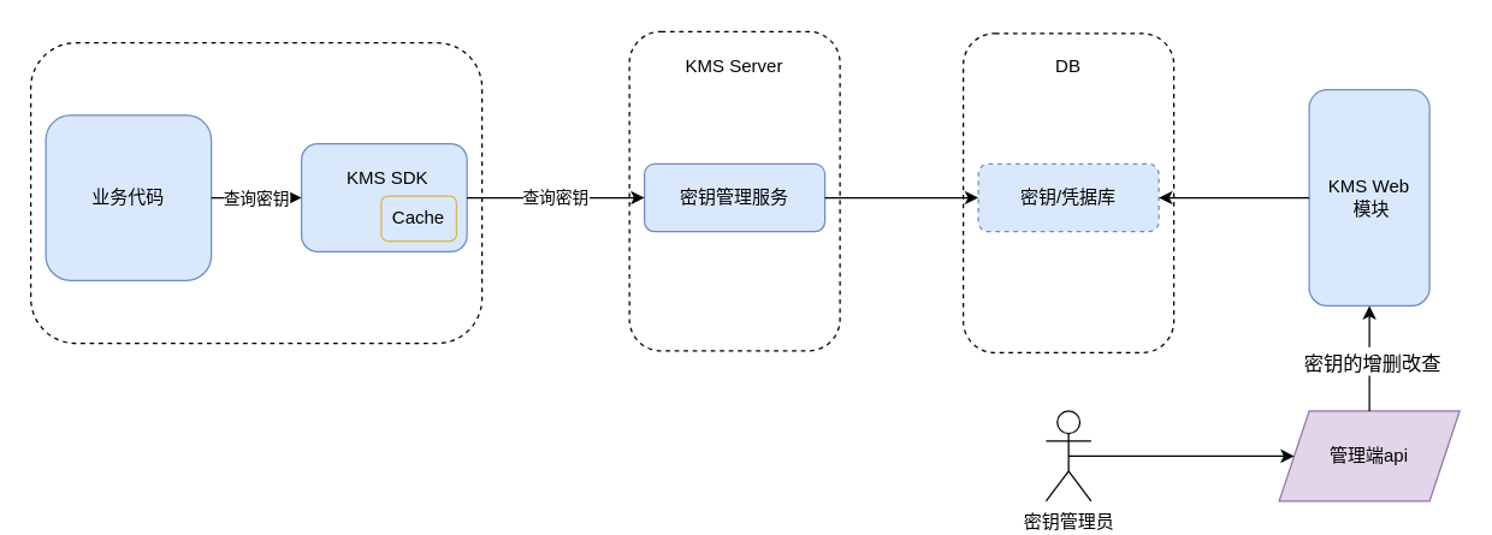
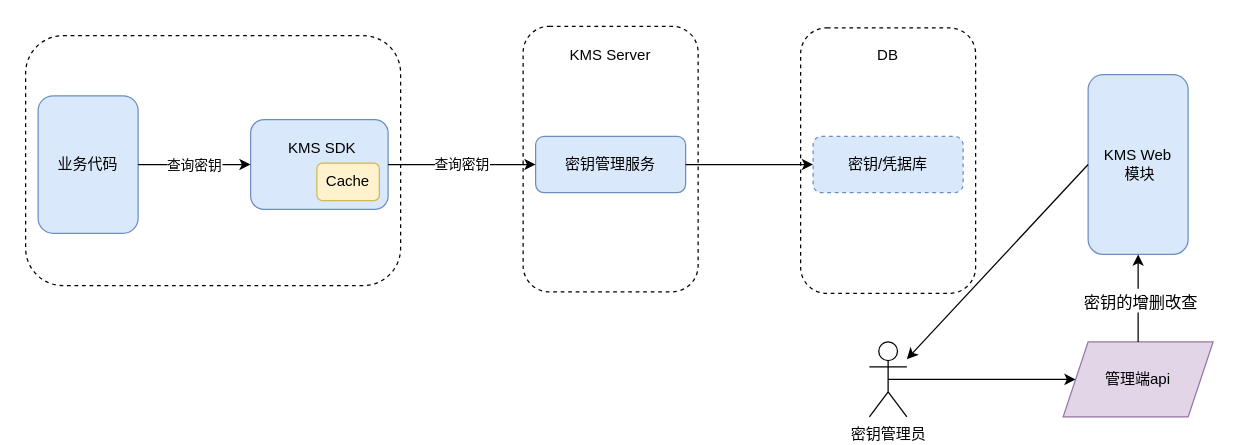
  <mxCell id="0" />
  <mxCell id="1" parent="0" />
  <mxCell id="2" value="" style="rounded=1;whiteSpace=wrap;html=1;dashed=1;" vertex="1" parent="1"><mxGeometry x="20" y="28" width="300" height="200" as="geometry" /></mxCell>
- <mxCell id="3" value="业务代码" style="rounded=1;whiteSpace=wrap;html=1;fillColor=#dae8fc;strokeColor=#6c8ebf;" vertex="1" parent="1"><mxGeometry x="30" y="76.13" width="110" height="110" as="geometry" /></mxCell>
+ <mxCell id="3" value="业务代码" style="rounded=1;whiteSpace=wrap;html=1;fillColor=#dae8fc;strokeColor=#6c8ebf;" vertex="1" parent="1"><mxGeometry x="30" y="76.13" width="80" height="110" as="geometry" /></mxCell>
  <mxCell id="4" value="" style="rounded=1;whiteSpace=wrap;html=1;fillColor=#dae8fc;strokeColor=#6c8ebf;" vertex="1" parent="1"><mxGeometry x="200" y="95.19" width="110" height="71.88" as="geometry" /></mxCell>
  <mxCell id="5" value="" style="endArrow=classic;html=1;rounded=0;exitX=1;exitY=0.5;exitDx=0;exitDy=0;" edge="1" parent="1" source="3" target="4"><mxGeometry width="50" height="50" relative="1" as="geometry"><mxPoint x="340" y="163" as="sourcePoint" /><mxPoint x="390" y="113" as="targetPoint" /></mxGeometry></mxCell>
  <mxCell id="6" value="查询密钥" style="edgeLabel;html=1;align=center;verticalAlign=middle;resizable=0;points=[];" vertex="1" connectable="0" parent="5"><mxGeometry x="-0.033" relative="1" as="geometry"><mxPoint as="offset" /></mxGeometry></mxCell>
  <mxCell id="7" value="" style="rounded=1;whiteSpace=wrap;html=1;dashed=1;align=center;" vertex="1" parent="1"><mxGeometry x="418" y="20.5" width="140" height="212.5" as="geometry" /></mxCell>
  <mxCell id="8" value="KMS Server" style="text;html=1;strokeColor=none;fillColor=none;align=center;verticalAlign=middle;whiteSpace=wrap;rounded=0;dashed=1;" vertex="1" parent="1"><mxGeometry x="453" y="31.75" width="70" height="25" as="geometry" /></mxCell>
  <mxCell id="9" value="密钥管理服务" style="rounded=1;whiteSpace=wrap;html=1;fillColor=#dae8fc;strokeColor=#6c8ebf;" vertex="1" parent="1"><mxGeometry x="428" y="108.63" width="120" height="45" as="geometry" /></mxCell>
  <mxCell id="10" value="" style="rounded=1;whiteSpace=wrap;html=1;dashed=1;align=center;" vertex="1" parent="1"><mxGeometry x="640" y="21.75" width="140" height="212.5" as="geometry" /></mxCell>
  <mxCell id="11" value="DB" style="text;html=1;strokeColor=none;fillColor=none;align=center;verticalAlign=middle;whiteSpace=wrap;rounded=0;dashed=1;" vertex="1" parent="1"><mxGeometry x="680" y="29.25" width="60" height="30" as="geometry" /></mxCell>
  <mxCell id="12" value="密钥/凭据库" style="rounded=1;whiteSpace=wrap;html=1;fillColor=#dae8fc;strokeColor=#6c8ebf;dashed=1;" vertex="1" parent="1"><mxGeometry x="650" y="108.63" width="120" height="45" as="geometry" /></mxCell>
  <mxCell id="13" value="KMS Web&lt;br&gt;&amp;nbsp;模块" style="rounded=1;whiteSpace=wrap;html=1;fillColor=#dae8fc;strokeColor=#6c8ebf;" vertex="1" parent="1"><mxGeometry x="870" y="59.25" width="80" height="143.75" as="geometry" /></mxCell>
- <mxCell id="14" value="" style="endArrow=classic;html=1;rounded=0;exitX=0;exitY=0.5;exitDx=0;exitDy=0;entryX=1;entryY=0.5;entryDx=0;entryDy=0;" edge="1" parent="1" source="13" target="12"><mxGeometry width="50" height="50" relative="1" as="geometry"><mxPoint x="470" y="113" as="sourcePoint" /><mxPoint x="520" y="63" as="targetPoint" /></mxGeometry></mxCell>
+ <mxCell id="14" value="" style="endArrow=classic;html=1;rounded=0;exitX=0;exitY=0.5;exitDx=0;exitDy=0;" edge="1" parent="1" source="13" target="23"><mxGeometry width="50" height="50" relative="1" as="geometry"><mxPoint x="470" y="113" as="sourcePoint" /><mxPoint x="520" y="63" as="targetPoint" /></mxGeometry></mxCell>
  <mxCell id="15" value="" style="endArrow=classic;html=1;rounded=0;entryX=0;entryY=0.5;entryDx=0;entryDy=0;exitX=1;exitY=0.5;exitDx=0;exitDy=0;" edge="1" parent="1" source="9" target="12"><mxGeometry width="50" height="50" relative="1" as="geometry"><mxPoint x="470" y="113" as="sourcePoint" /><mxPoint x="520" y="63" as="targetPoint" /></mxGeometry></mxCell>
  <mxCell id="16" value="查询密钥" style="endArrow=classic;html=1;rounded=0;exitX=1;exitY=0.5;exitDx=0;exitDy=0;" edge="1" parent="1" source="4" target="9"><mxGeometry width="50" height="50" relative="1" as="geometry"><mxPoint x="470" y="113" as="sourcePoint" /><mxPoint x="520" y="63" as="targetPoint" /></mxGeometry></mxCell>
- <mxCell id="17" value="Cache" style="rounded=1;whiteSpace=wrap;html=1;fillColor=#dae8fc;strokeColor=#d6b656;" vertex="1" parent="1"><mxGeometry x="253" y="130" width="50" height="30" as="geometry" /></mxCell>
+ <mxCell id="17" value="Cache" style="rounded=1;whiteSpace=wrap;html=1;fillColor=#fff2cc;strokeColor=#d6b656;" vertex="1" parent="1"><mxGeometry x="253" y="130" width="50" height="30" as="geometry" /></mxCell>
  <mxCell id="18" value="KMS SDK" style="text;html=1;strokeColor=none;fillColor=none;align=center;verticalAlign=middle;whiteSpace=wrap;rounded=0;" vertex="1" parent="1"><mxGeometry x="225" y="103" width="65" height="30" as="geometry" /></mxCell>
  <mxCell id="19" value="管理端api" style="shape=parallelogram;perimeter=parallelogramPerimeter;whiteSpace=wrap;html=1;fixedSize=1;fillColor=#e1d5e7;strokeColor=#9673a6;" vertex="1" parent="1"><mxGeometry x="850" y="273" width="120" height="60" as="geometry" /></mxCell>
  <mxCell id="20" value="" style="endArrow=classic;html=1;rounded=0;exitX=0.5;exitY=0;exitDx=0;exitDy=0;entryX=0.5;entryY=1;entryDx=0;entryDy=0;" edge="1" parent="1" source="19" target="13"><mxGeometry width="50" height="50" relative="1" as="geometry"><mxPoint x="470" y="113" as="sourcePoint" /><mxPoint x="520" y="63" as="targetPoint" /></mxGeometry></mxCell>
  <mxCell id="21" value="&lt;p class=&quot;p1&quot; style=&quot;margin: 0px ; font-stretch: normal ; font-size: 13px ; line-height: normal&quot;&gt;&lt;font face=&quot;PingFang SC&quot;&gt;密钥的增删改查&lt;/font&gt;&lt;/p&gt;" style="edgeLabel;html=1;align=center;verticalAlign=middle;resizable=0;points=[];" vertex="1" connectable="0" parent="20"><mxGeometry x="-0.029" y="-1" relative="1" as="geometry"><mxPoint as="offset" /></mxGeometry></mxCell>
  <mxCell id="22" style="edgeStyle=orthogonalEdgeStyle;rounded=0;orthogonalLoop=1;jettySize=auto;html=1;exitX=0.5;exitY=0.5;exitDx=0;exitDy=0;exitPerimeter=0;entryX=0;entryY=0.5;entryDx=0;entryDy=0;" edge="1" parent="1" source="23" target="19"><mxGeometry relative="1" as="geometry" /></mxCell>
  <mxCell id="23" value="密钥管理员" style="shape=umlActor;verticalLabelPosition=bottom;verticalAlign=top;html=1;outlineConnect=0;" vertex="1" parent="1"><mxGeometry x="695" y="273" width="30" height="60" as="geometry" /></mxCell>
